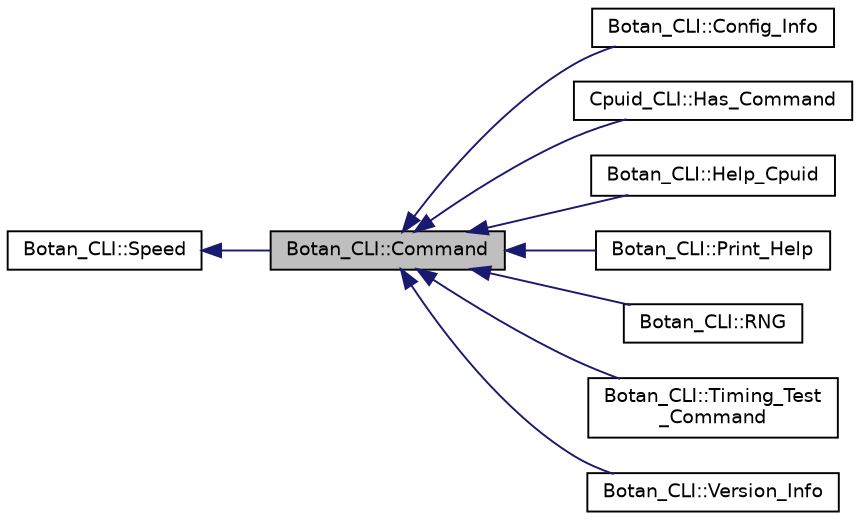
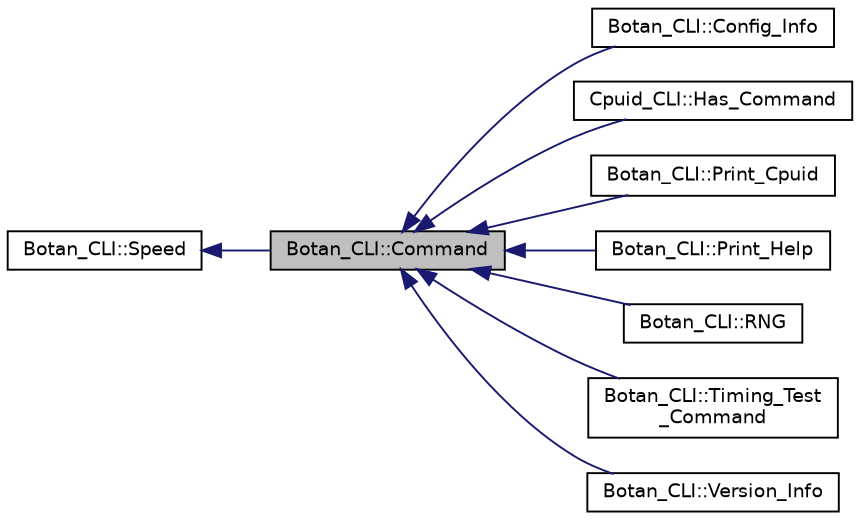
  digraph {
    rankdir=LR
    node [color=black fillcolor=white fontname=Helvetica fontsize=10 shape=record style=filled]
    edge [color=midnightblue dir=back fontname=Helvetica fontsize=10 labelfontname=Helvetica labelfontsize=10 style=solid]
    n1 [fillcolor=grey75 fontcolor=black height=0.2 label="Botan_CLI::Command" width=0.4]
    n2 [height=0.2 label="Botan_CLI::Config_Info" width=0.4]
    n3 [height=0.2 label="Cpuid_CLI::Has_Command" width=0.4]
-   n4 [height=0.2 label="Botan_CLI::Help_Cpuid" width=0.4]
+   n4 [height=0.2 label="Botan_CLI::Print_Cpuid" width=0.4]
    n5 [height=0.2 label="Botan_CLI::Print_Help" width=0.4]
    n6 [height=0.2 label="Botan_CLI::RNG" width=0.4]
    n7 [height=0.2 label="Botan_CLI::Timing_Test\l_Command" width=0.4]
    n8 [height=0.2 label="Botan_CLI::Version_Info" width=0.4]
    n9 [height=0.2 label="Botan_CLI::Speed" width=0.4]
    n1 -> n2
    n1 -> n3
    n1 -> n4
    n1 -> n5
    n1 -> n6
    n1 -> n7
    n1 -> n8
    n9 -> n1
  }
